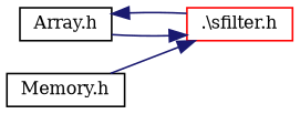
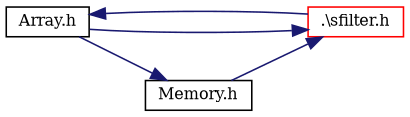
  digraph {
    fontname="DejaVu Serif"
    rankdir=LR
    node [color=black fillcolor=white fontname="DejaVu Serif" fontsize=10 shape=record style=filled]
    edge [color=midnightblue fontname="DejaVu Serif" fontsize=10 labelfontname="FreeSans.ttf" labelfontsize=10 style=solid]
    n1 [height=0.2 label="Array.h" width=0.4]
    n2 [color=red height=0.2 label=".\\sfilter.h" width=0.4]
    n3 [height=0.2 label="Memory.h" width=0.4]
    n1 -> n2
+   n1 -> n3
    n2 -> n1
    n3 -> n2
  }
